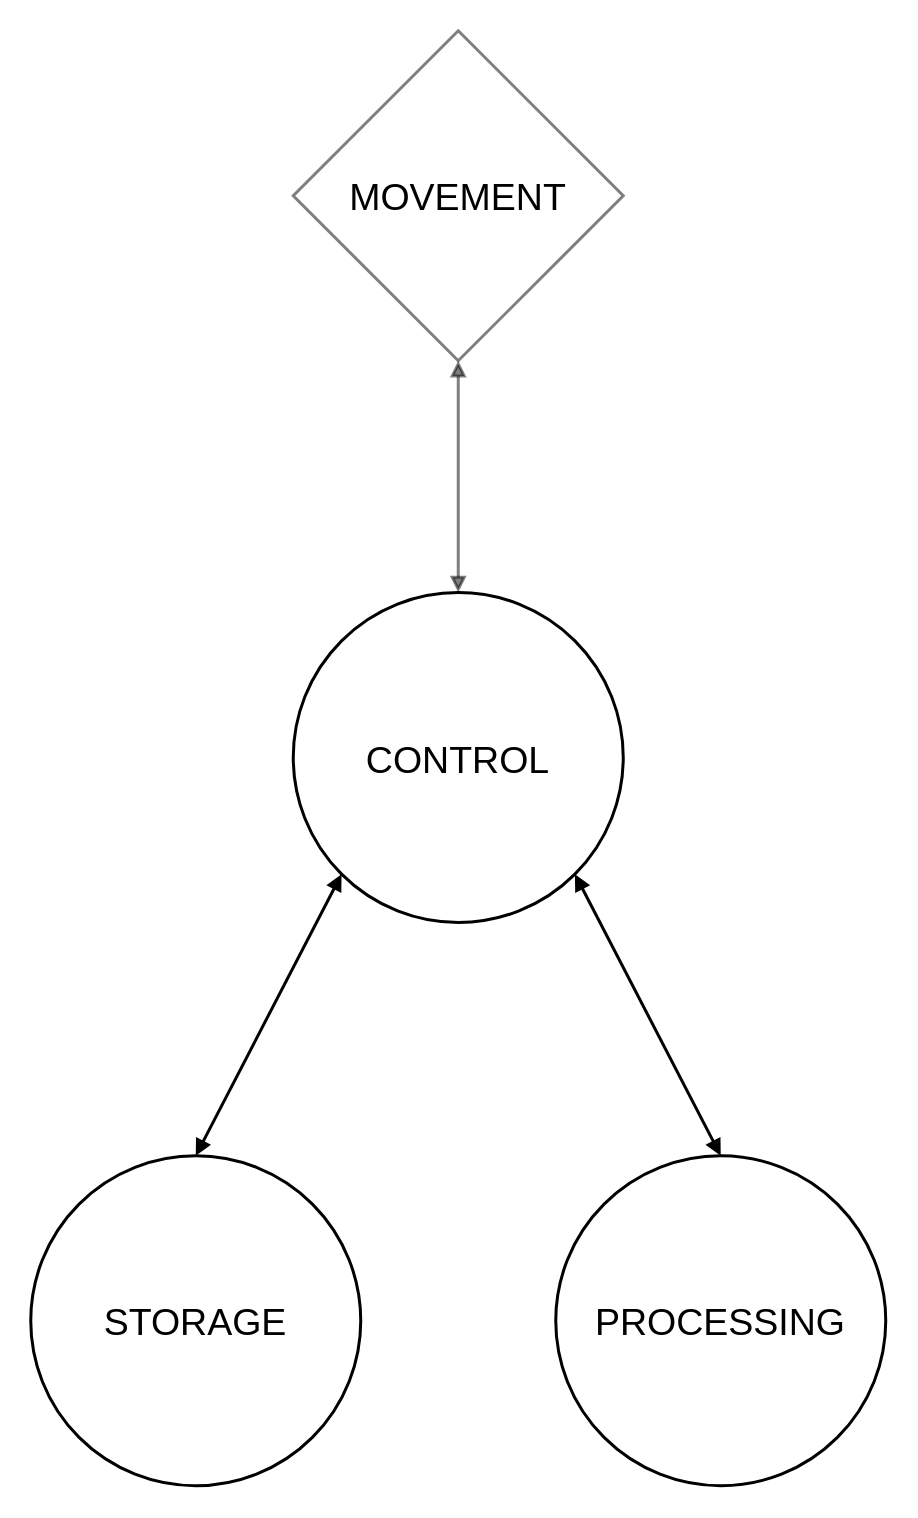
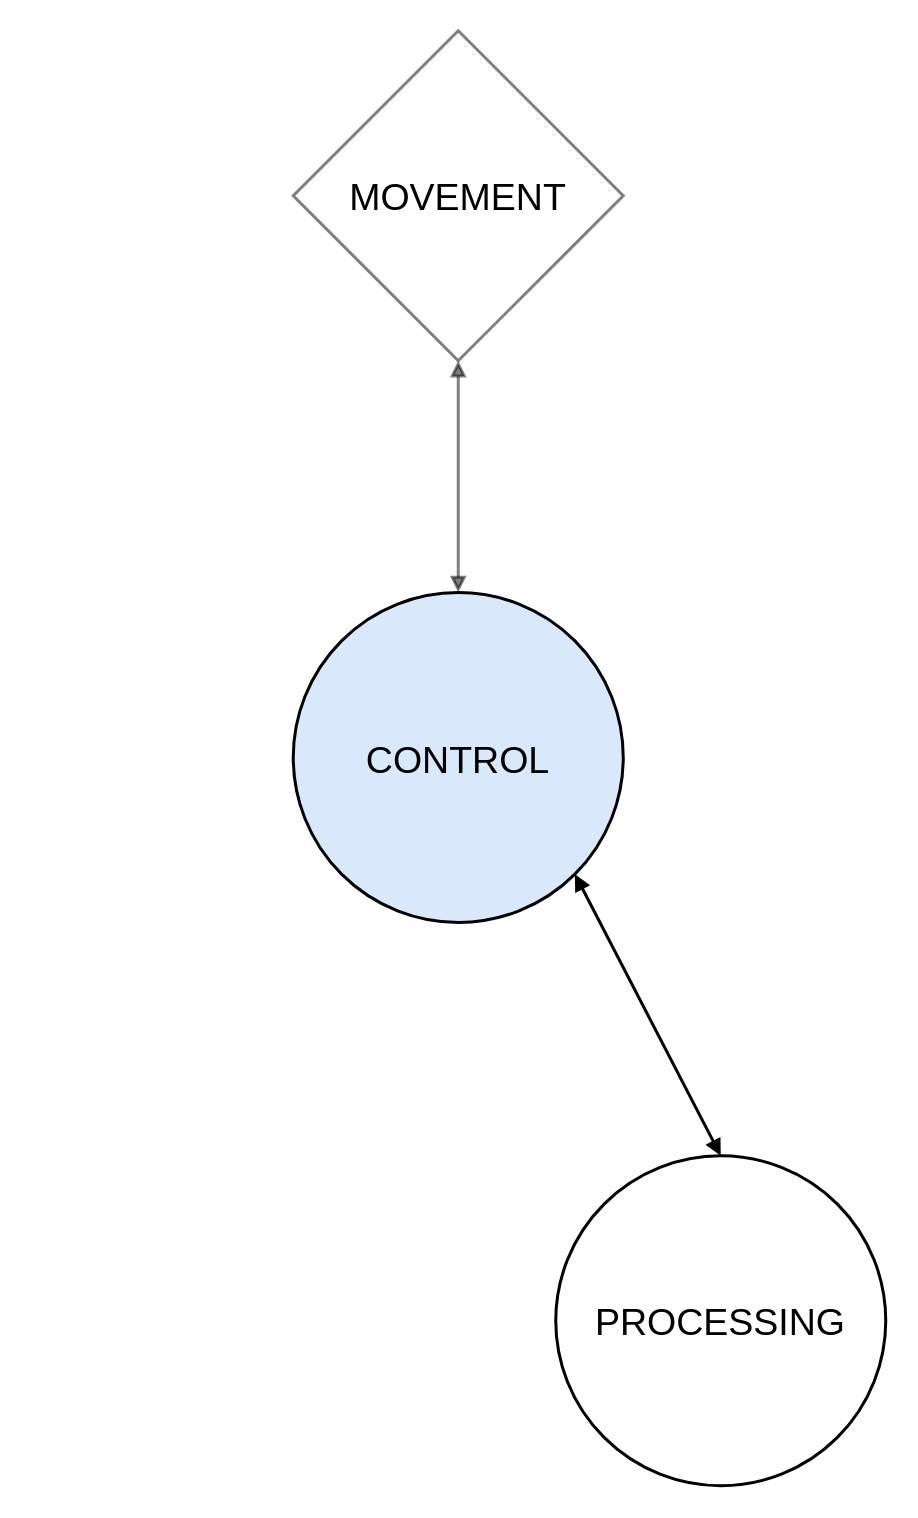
  <mxCell id="0" />
  <mxCell id="1" parent="0" />
  <mxCell id="2" value="&lt;font style=&quot;font-size: 25px&quot;&gt;MOVEMENT&lt;/font&gt;" style="rhombus;whiteSpace=wrap;html=1;aspect=fixed;strokeWidth=2;opacity=50;" vertex="1" parent="1"><mxGeometry x="195" y="20" width="220" height="220" as="geometry" /></mxCell>
- <mxCell id="3" style="rounded=0;orthogonalLoop=1;jettySize=auto;html=1;exitX=0;exitY=1;exitDx=0;exitDy=0;entryX=0.5;entryY=0;entryDx=0;entryDy=0;endArrow=block;endFill=1;strokeWidth=2;startArrow=block;startFill=1;" edge="1" parent="1" source="6" target="7"><mxGeometry relative="1" as="geometry" /></mxCell>
  <mxCell id="4" style="edgeStyle=none;rounded=0;orthogonalLoop=1;jettySize=auto;html=1;exitX=1;exitY=1;exitDx=0;exitDy=0;entryX=0.5;entryY=0;entryDx=0;entryDy=0;endArrow=block;endFill=1;strokeWidth=2;startArrow=block;startFill=1;" edge="1" parent="1" source="6" target="8"><mxGeometry relative="1" as="geometry" /></mxCell>
  <mxCell id="5" style="edgeStyle=none;rounded=0;orthogonalLoop=1;jettySize=auto;html=1;exitX=0.5;exitY=0;exitDx=0;exitDy=0;entryX=0.5;entryY=1;entryDx=0;entryDy=0;endArrow=block;endFill=1;strokeWidth=2;startArrow=block;startFill=1;opacity=50;" edge="1" parent="1" source="6" target="2"><mxGeometry relative="1" as="geometry" /></mxCell>
- <mxCell id="6" value="&lt;font style=&quot;font-size: 25px&quot;&gt;CONTROL&lt;/font&gt;" style="ellipse;whiteSpace=wrap;html=1;aspect=fixed;strokeWidth=2;" vertex="1" parent="1"><mxGeometry x="195" y="394.5" width="220" height="220" as="geometry" /></mxCell>
- <mxCell id="7" value="&lt;font style=&quot;font-size: 25px&quot;&gt;STORAGE&lt;/font&gt;" style="ellipse;whiteSpace=wrap;html=1;aspect=fixed;strokeWidth=2;" vertex="1" parent="1"><mxGeometry x="20" y="770" width="220" height="220" as="geometry" /></mxCell>
+ <mxCell id="6" value="&lt;font style=&quot;font-size: 25px&quot;&gt;CONTROL&lt;/font&gt;" style="ellipse;whiteSpace=wrap;html=1;aspect=fixed;strokeWidth=2;fillColor=#dae8fc;" vertex="1" parent="1"><mxGeometry x="195" y="394.5" width="220" height="220" as="geometry" /></mxCell>
  <mxCell id="8" value="&lt;font style=&quot;font-size: 25px&quot;&gt;PROCESSING&lt;/font&gt;" style="ellipse;whiteSpace=wrap;html=1;aspect=fixed;strokeWidth=2;" vertex="1" parent="1"><mxGeometry x="370" y="770" width="220" height="220" as="geometry" /></mxCell>
